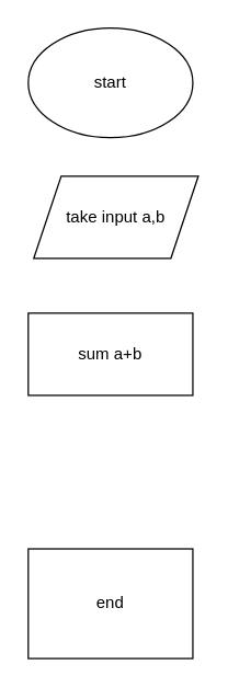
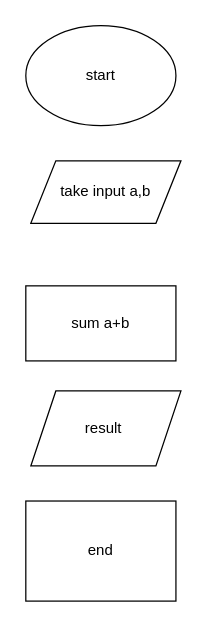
  <mxCell id="0" />
  <mxCell id="1" parent="0" />
  <mxCell id="2" value="start" style="ellipse;whiteSpace=wrap;html=1;" parent="1" vertex="1"><mxGeometry x="20" y="20" width="120" height="80" as="geometry" /></mxCell>
- <mxCell id="3" value="take input a,b" style="shape=parallelogram;perimeter=parallelogramPerimeter;whiteSpace=wrap;html=1;fixedSize=1;" parent="1" vertex="1"><mxGeometry x="24" y="128" width="120" height="60" as="geometry" /></mxCell>
+ <mxCell id="3" value="take input a,b" style="shape=parallelogram;perimeter=parallelogramPerimeter;whiteSpace=wrap;html=1;fixedSize=1;" parent="1" vertex="1"><mxGeometry x="24" y="128" width="120" height="50" as="geometry" /></mxCell>
  <mxCell id="4" value="sum a+b" style="rounded=0;whiteSpace=wrap;html=1;" parent="1" vertex="1"><mxGeometry x="20" y="228" width="120" height="60" as="geometry" /></mxCell>
+ <mxCell id="5" value="result&amp;nbsp;" style="shape=parallelogram;perimeter=parallelogramPerimeter;whiteSpace=wrap;html=1;fixedSize=1;" parent="1" vertex="1"><mxGeometry x="24" y="312" width="120" height="60" as="geometry" /></mxCell>
  <mxCell id="6" value="end" style="whiteSpace=wrap;html=1;rounded=0;" parent="1" vertex="1"><mxGeometry x="20" y="400" width="120" height="80" as="geometry" /></mxCell>
